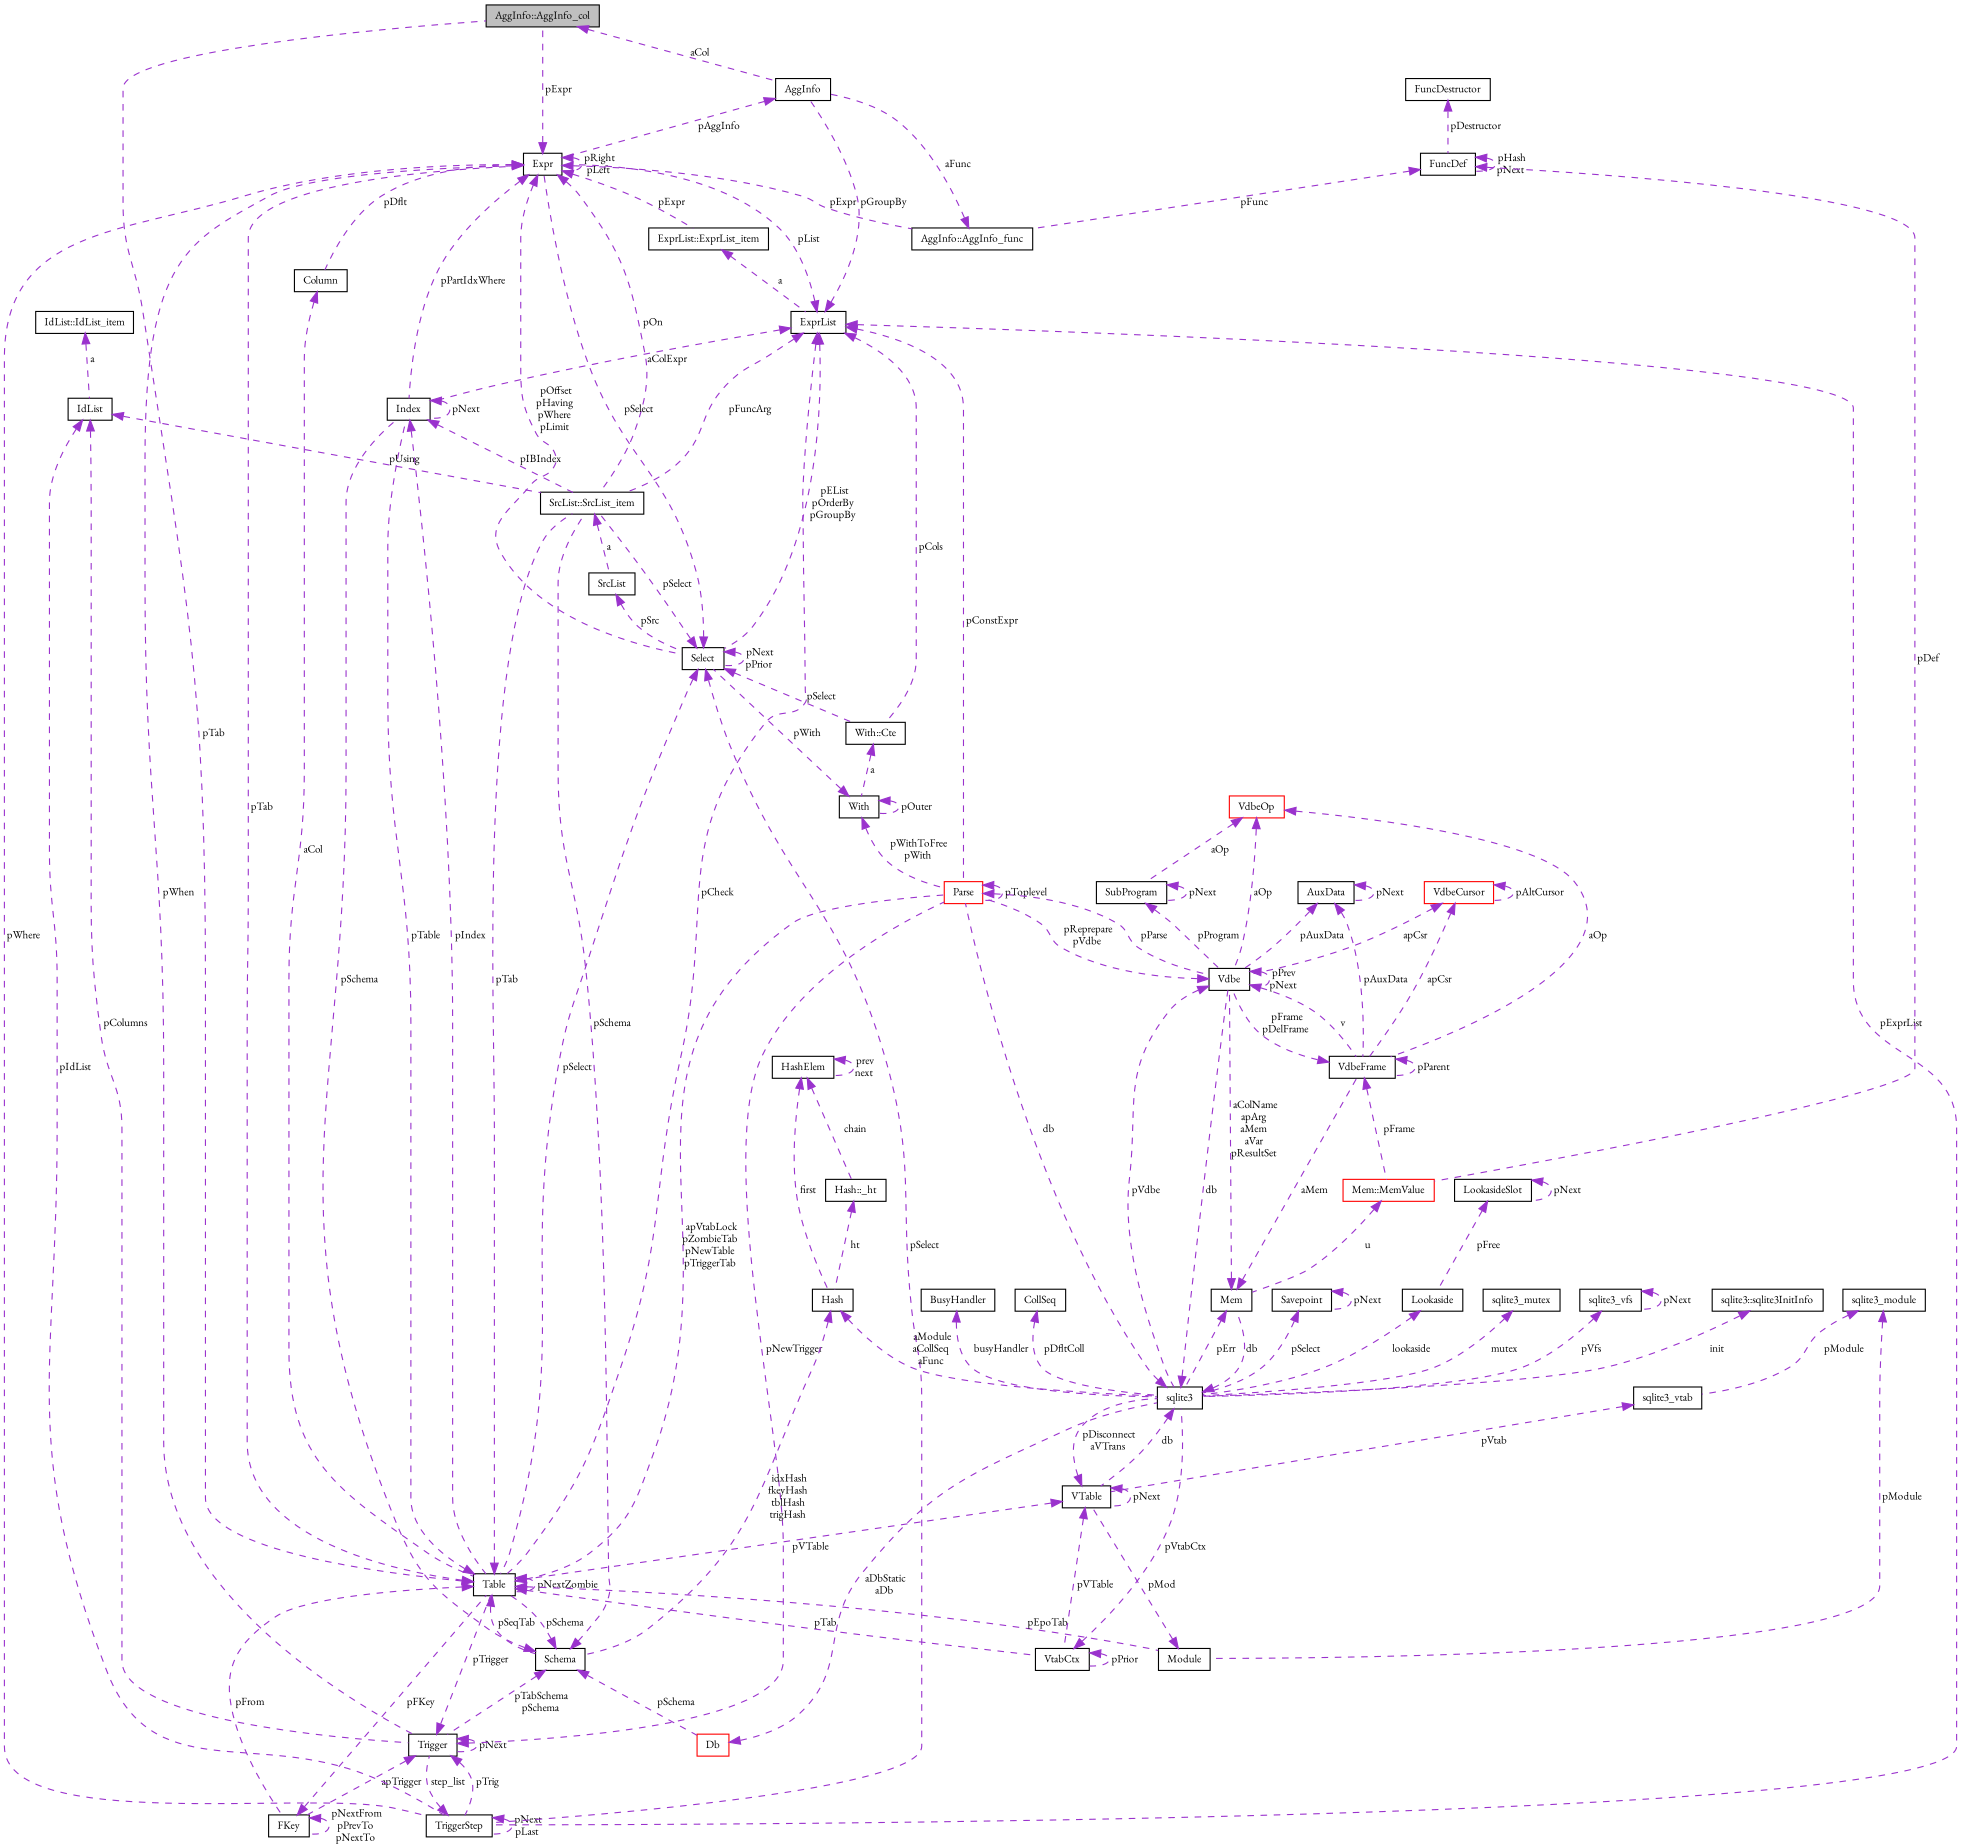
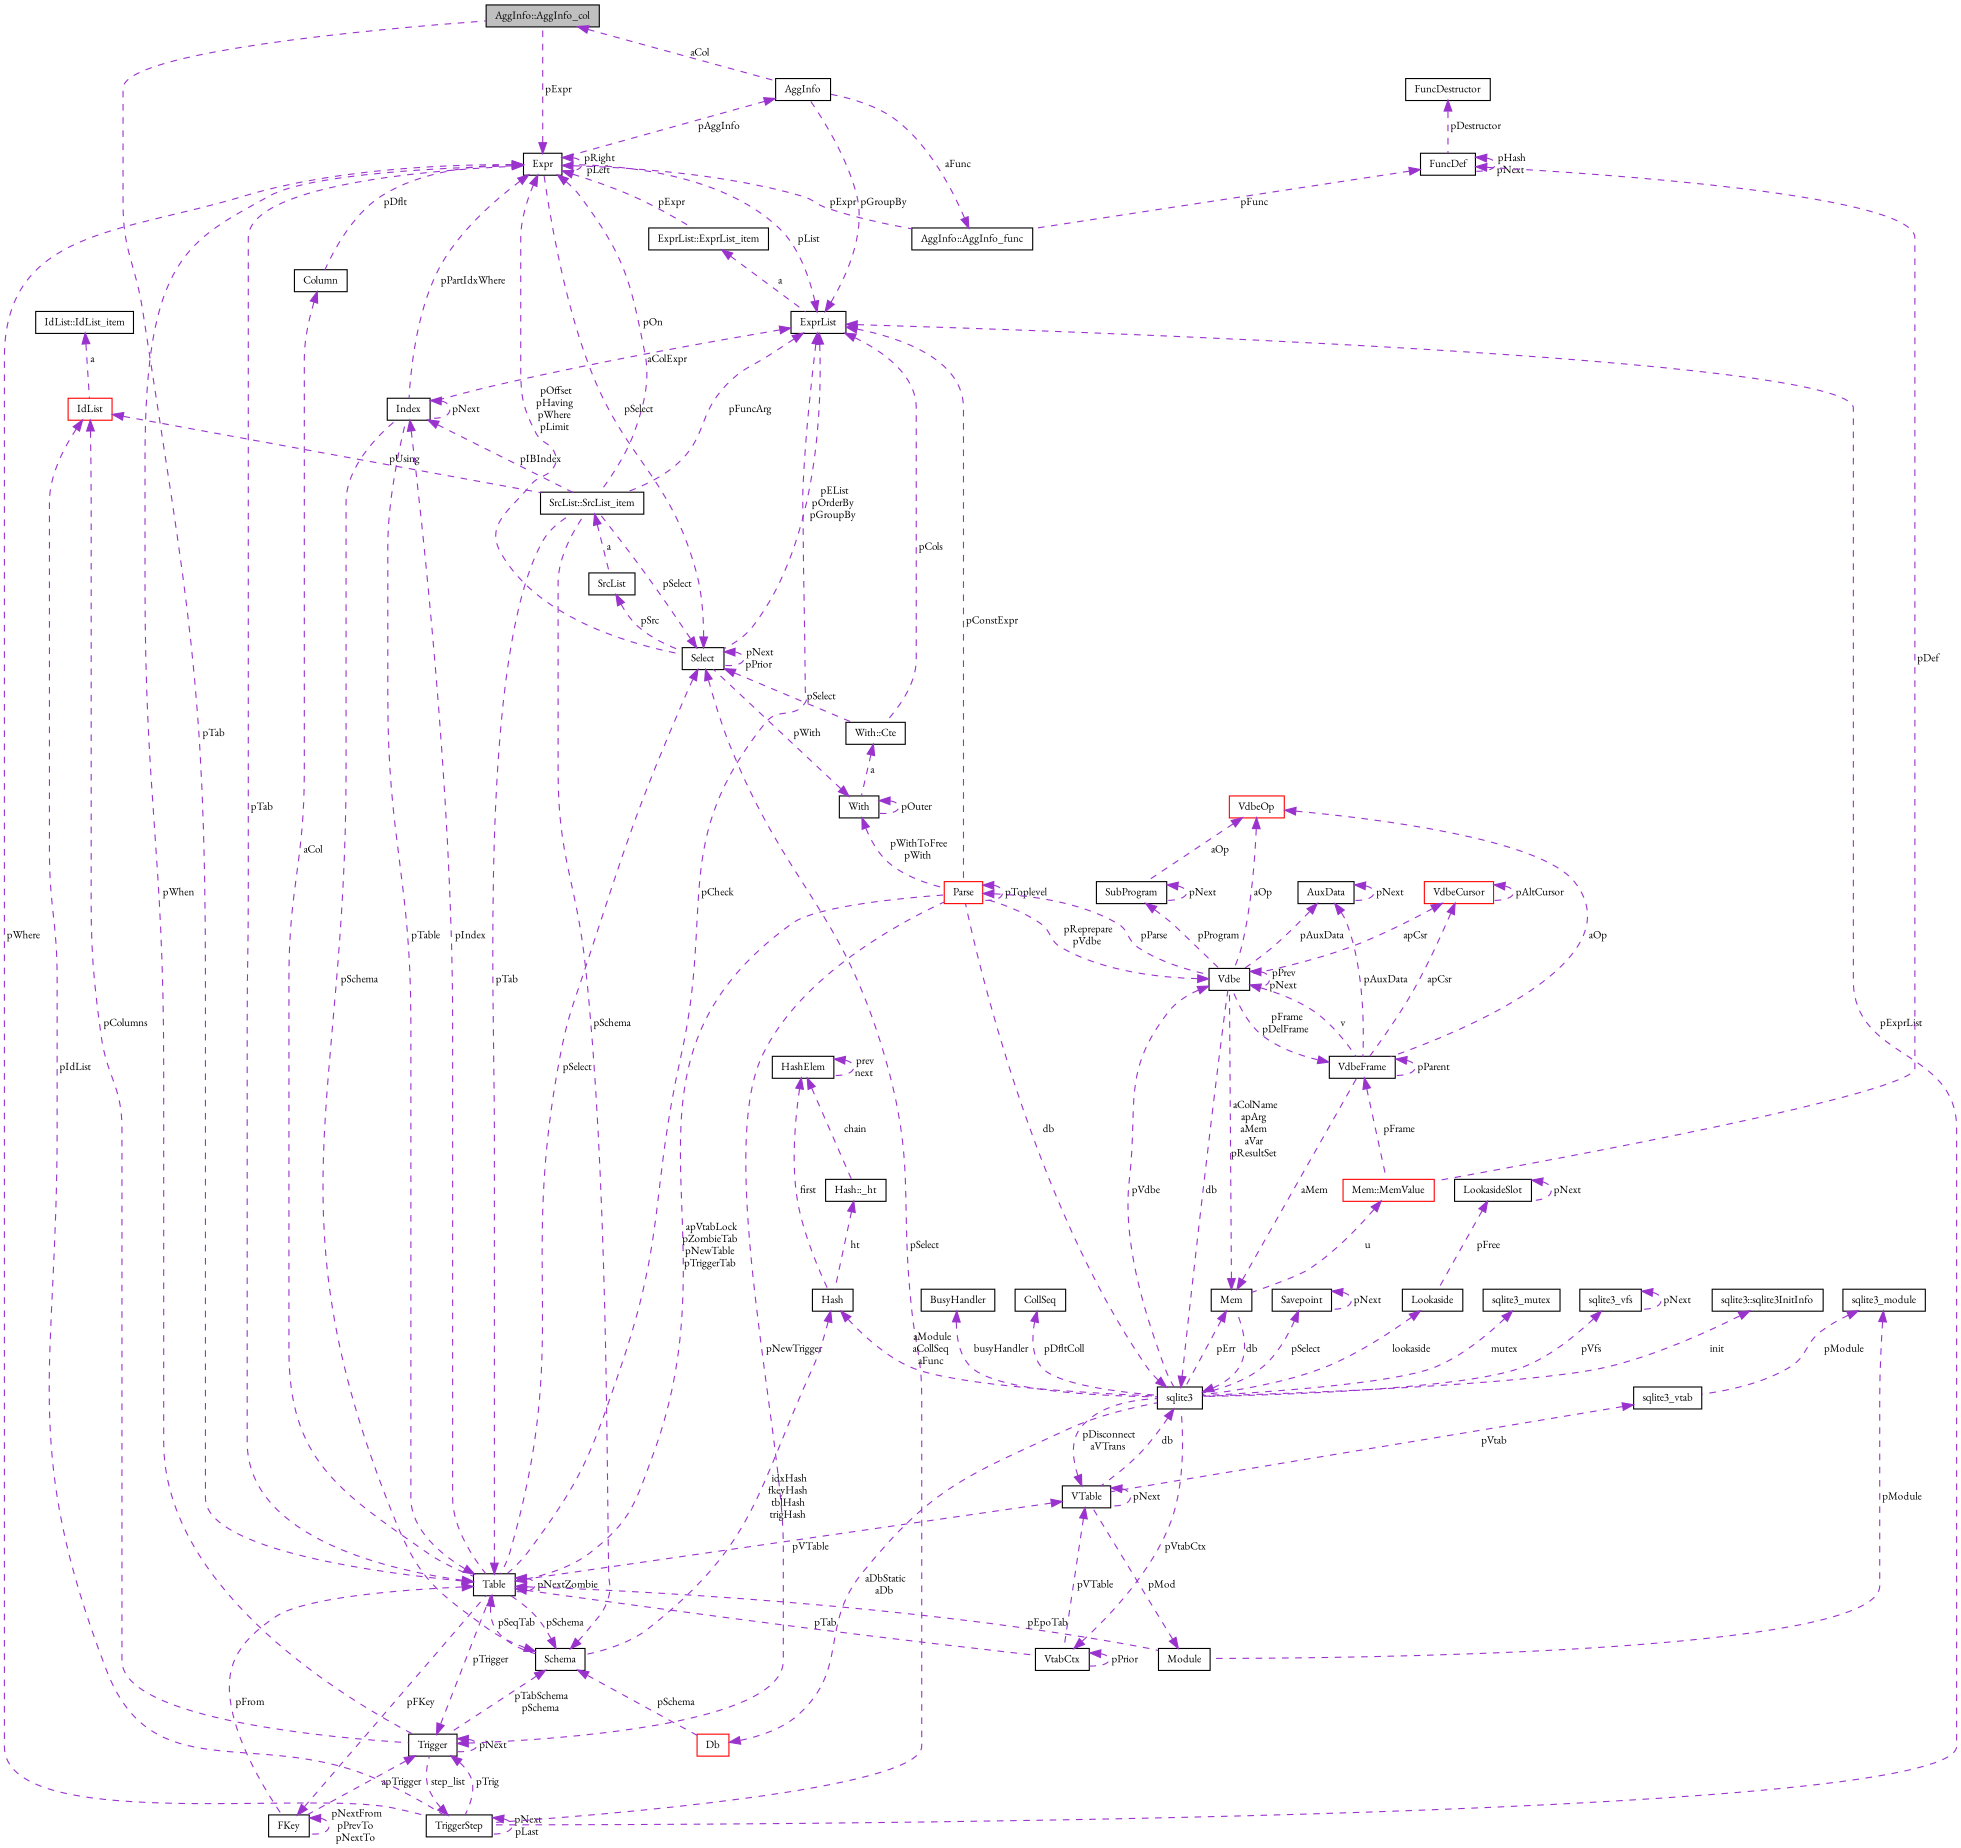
  digraph {
    fontname="EB Garamond"
    rankdir=TB
    node [color=black fillcolor=white fontname="EB Garamond" fontsize=10 shape=record style=filled]
    edge [color=darkorchid3 dir=back fontname="EB Garamond" fontsize=10 labelfontname=Helvetica labelfontsize=10 style=dashed]
    n1 [fillcolor=grey75 fontcolor=black height=0.2 label="AggInfo::AggInfo_col" width=0.4]
    n2 [height=0.2 label=AggInfo width=0.4]
    n3 [height=0.2 label=Expr width=0.4]
    n4 [height=0.2 label="AggInfo::AggInfo_func" width=0.4]
    n5 [height=0.2 label="ExprList::ExprList_item" width=0.4]
    n6 [height=0.2 label=Column width=0.4]
    n7 [height=0.2 label=Trigger width=0.4]
    n8 [height=0.2 label=TriggerStep width=0.4]
    n9 [height=0.2 label=Select width=0.4]
    n10 [height=0.2 label="SrcList::SrcList_item" width=0.4]
    n11 [height=0.2 label=Index width=0.4]
    n12 [height=0.2 label=ExprList width=0.4]
    n13 [height=0.2 label=Table width=0.4]
    n14 [color=red height=0.2 label=Parse width=0.4]
    n15 [height=0.2 label=FKey width=0.4]
    n16 [height=0.2 label="With::Cte" width=0.4]
    n17 [height=0.2 label=SrcList width=0.4]
    n18 [height=0.2 label=FuncDef width=0.4]
    n19 [color=red height=0.2 label="Mem::MemValue" width=0.4]
    n20 [height=0.2 label=Mem width=0.4]
    n21 [height=0.2 label=FuncDestructor width=0.4]
    n22 [height=0.2 label=Schema width=0.4]
    n23 [height=0.2 label=VtabCtx width=0.4]
    n24 [height=0.2 label=Module width=0.4]
    n25 [height=0.2 label=With width=0.4]
    n26 [height=0.2 label=Vdbe width=0.4]
    n27 [color=red height=0.2 label=Db width=0.4]
    n28 [height=0.2 label=sqlite3 width=0.4]
    n29 [height=0.2 label=VTable width=0.4]
    n30 [height=0.2 label=Hash width=0.4]
    n31 [height=0.2 label="Hash::_ht" width=0.4]
    n32 [height=0.2 label=HashElem width=0.4]
-   n33 [height=0.2 label=IdList width=0.4]
+   n33 [color=red height=0.2 label=IdList width=0.4]
    n34 [height=0.2 label="IdList::IdList_item" width=0.4]
    n35 [height=0.2 label=VdbeFrame width=0.4]
    n36 [height=0.2 label=AuxData width=0.4]
    n37 [height=0.2 label=SubProgram width=0.4]
    n38 [color=red height=0.2 label=VdbeOp width=0.4]
    n39 [color=red height=0.2 label=VdbeCursor width=0.4]
    n40 [height=0.2 label=Savepoint width=0.4]
    n41 [height=0.2 label=Lookaside width=0.4]
    n42 [height=0.2 label=LookasideSlot width=0.4]
    n43 [height=0.2 label=sqlite3_mutex width=0.4]
    n44 [height=0.2 label=sqlite3_vfs width=0.4]
    n45 [height=0.2 label="sqlite3::sqlite3InitInfo" width=0.4]
    n46 [height=0.2 label=BusyHandler width=0.4]
    n47 [height=0.2 label=CollSeq width=0.4]
    n48 [height=0.2 label=sqlite3_module width=0.4]
    n49 [height=0.2 label=sqlite3_vtab width=0.4]
    n1 -> n2 [label=" aCol"]
    n2 -> n3 [label=" pAggInfo"]
    n3 -> n1 [label=" pExpr"]
    n3 -> n3 [label=" pRight\npLeft"]
    n3 -> n4 [label=" pExpr"]
    n3 -> n5 [label=" pExpr"]
    n3 -> n6 [label=" pDflt"]
    n3 -> n7 [label=" pWhen"]
    n3 -> n8 [label=" pWhere"]
    n3 -> n9 [label=" pOffset\npHaving\npWhere\npLimit"]
    n3 -> n10 [label=" pOn"]
    n3 -> n11 [label=" pPartIdxWhere"]
    n4 -> n2 [label=" aFunc"]
    n5 -> n12 [label=" a"]
    n6 -> n13 [label=" aCol"]
    n7 -> n7 [label=" pNext"]
    n7 -> n8 [label=" pTrig"]
    n7 -> n13 [label=" pTrigger"]
    n7 -> n14 [label=" pNewTrigger"]
    n7 -> n15 [label=" apTrigger"]
    n8 -> n7 [label=" step_list"]
    n8 -> n8 [label=" pNext\npLast"]
    n9 -> n3 [label=" pSelect"]
    n9 -> n8 [label=" pSelect"]
    n9 -> n9 [label=" pNext\npPrior"]
    n9 -> n10 [label=" pSelect"]
    n9 -> n13 [label=" pSelect"]
    n9 -> n16 [label=" pSelect"]
    n10 -> n17 [label=" a"]
    n11 -> n10 [label=" pIBIndex"]
    n11 -> n11 [label=" pNext"]
    n11 -> n13 [label=" pIndex"]
    n12 -> n2 [label=" pGroupBy"]
    n12 -> n3 [label=" pList"]
    n12 -> n8 [label=" pExprList"]
    n12 -> n9 [label=" pEList\npOrderBy\npGroupBy"]
    n12 -> n10 [label=" pFuncArg"]
    n12 -> n11 [label=" aColExpr"]
    n12 -> n13 [label=" pCheck"]
    n12 -> n14 [label=" pConstExpr"]
    n12 -> n16 [label=" pCols"]
    n13 -> n1 [label=" pTab"]
    n13 -> n3 [label=" pTab"]
    n13 -> n10 [label=" pTab"]
    n13 -> n11 [label=" pTable"]
    n13 -> n13 [label=" pNextZombie"]
    n13 -> n14 [label=" apVtabLock\npZombieTab\npNewTable\npTriggerTab"]
    n13 -> n15 [label=" pFrom"]
    n13 -> n22 [label=" pSeqTab"]
    n13 -> n23 [label=" pTab"]
    n13 -> n24 [label=" pEpoTab"]
    n14 -> n14 [label=" pToplevel"]
    n14 -> n26 [label=" pParse"]
    n15 -> n13 [label=" pFKey"]
    n15 -> n15 [label=" pNextFrom\npPrevTo\npNextTo"]
    n16 -> n25 [label=" a"]
    n17 -> n9 [label=" pSrc"]
    n18 -> n4 [label=" pFunc"]
    n18 -> n18 [label=" pHash\npNext"]
    n18 -> n19 [label=" pDef"]
    n19 -> n20 [label=" u"]
    n20 -> n26 [label=" aColName\napArg\naMem\naVar\npResultSet"]
    n20 -> n28 [label=" pErr"]
    n20 -> n35 [label=" aMem"]
    n21 -> n18 [label=" pDestructor"]
    n22 -> n7 [label=" pTabSchema\npSchema"]
    n22 -> n10 [label=" pSchema"]
    n22 -> n11 [label=" pSchema"]
    n22 -> n13 [label=" pSchema"]
    n22 -> n27 [label=" pSchema"]
    n23 -> n23 [label=" pPrior"]
    n23 -> n28 [label=" pVtabCtx"]
    n24 -> n29 [label=" pMod"]
    n25 -> n9 [label=" pWith"]
    n25 -> n14 [label=" pWithToFree\npWith"]
    n25 -> n25 [label=" pOuter"]
    n26 -> n14 [label=" pReprepare\npVdbe"]
    n26 -> n26 [label=" pPrev\npNext"]
    n26 -> n28 [label=" pVdbe"]
    n26 -> n35 [label=" v"]
    n27 -> n28 [label=" aDbStatic\naDb"]
    n28 -> n14 [label=" db"]
    n28 -> n20 [label=" db"]
    n28 -> n26 [label=" db"]
    n28 -> n29 [label=" db"]
    n29 -> n13 [label=" pVTable"]
    n29 -> n23 [label=" pVTable"]
    n29 -> n28 [label=" pDisconnect\naVTrans"]
    n29 -> n29 [label=" pNext"]
    n30 -> n22 [label=" idxHash\nfkeyHash\ntblHash\ntrigHash"]
    n30 -> n28 [label=" aModule\naCollSeq\naFunc"]
    n31 -> n30 [label=" ht"]
    n32 -> n30 [label=" first"]
    n32 -> n31 [label=" chain"]
    n32 -> n32 [label=" prev\nnext"]
    n33 -> n7 [label=" pColumns"]
    n33 -> n8 [label=" pIdList"]
    n33 -> n10 [label=" pUsing"]
    n34 -> n33 [label=" a"]
    n35 -> n19 [label=" pFrame"]
    n35 -> n26 [label=" pFrame\npDelFrame"]
    n35 -> n35 [label=" pParent"]
    n36 -> n26 [label=" pAuxData"]
    n36 -> n35 [label=" pAuxData"]
    n36 -> n36 [label=" pNext"]
    n37 -> n26 [label=" pProgram"]
    n37 -> n37 [label=" pNext"]
    n38 -> n26 [label=" aOp"]
    n38 -> n35 [label=" aOp"]
    n38 -> n37 [label=" aOp"]
    n39 -> n26 [label=" apCsr"]
    n39 -> n35 [label=" apCsr"]
    n39 -> n39 [label=" pAltCursor"]
    n40 -> n28 [label=" pSelect"]
    n40 -> n40 [label=" pNext"]
    n41 -> n28 [label=" lookaside"]
    n42 -> n41 [label=" pFree"]
    n42 -> n42 [label=" pNext"]
    n43 -> n28 [label=" mutex"]
    n44 -> n28 [label=" pVfs"]
    n44 -> n44 [label=" pNext"]
    n45 -> n28 [label=" init"]
    n46 -> n28 [label=" busyHandler"]
    n47 -> n28 [label=" pDfltColl"]
    n48 -> n24 [label=" pModule"]
    n48 -> n49 [label=" pModule"]
    n49 -> n29 [label=" pVtab"]
  }
